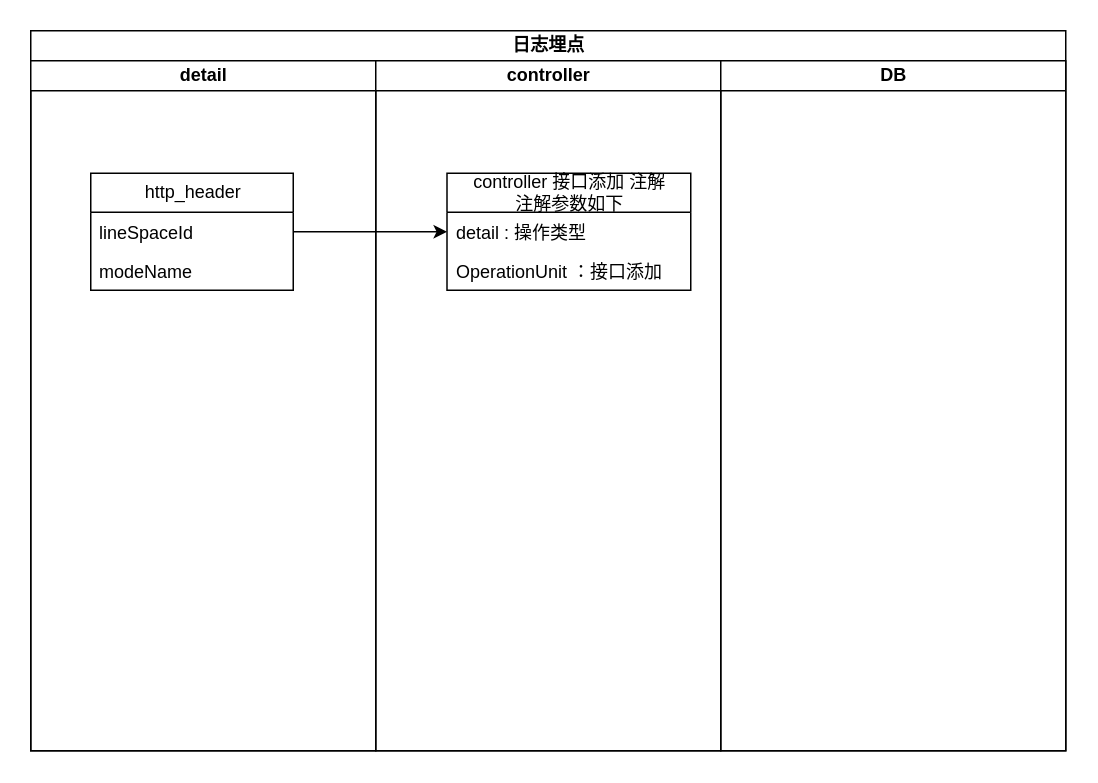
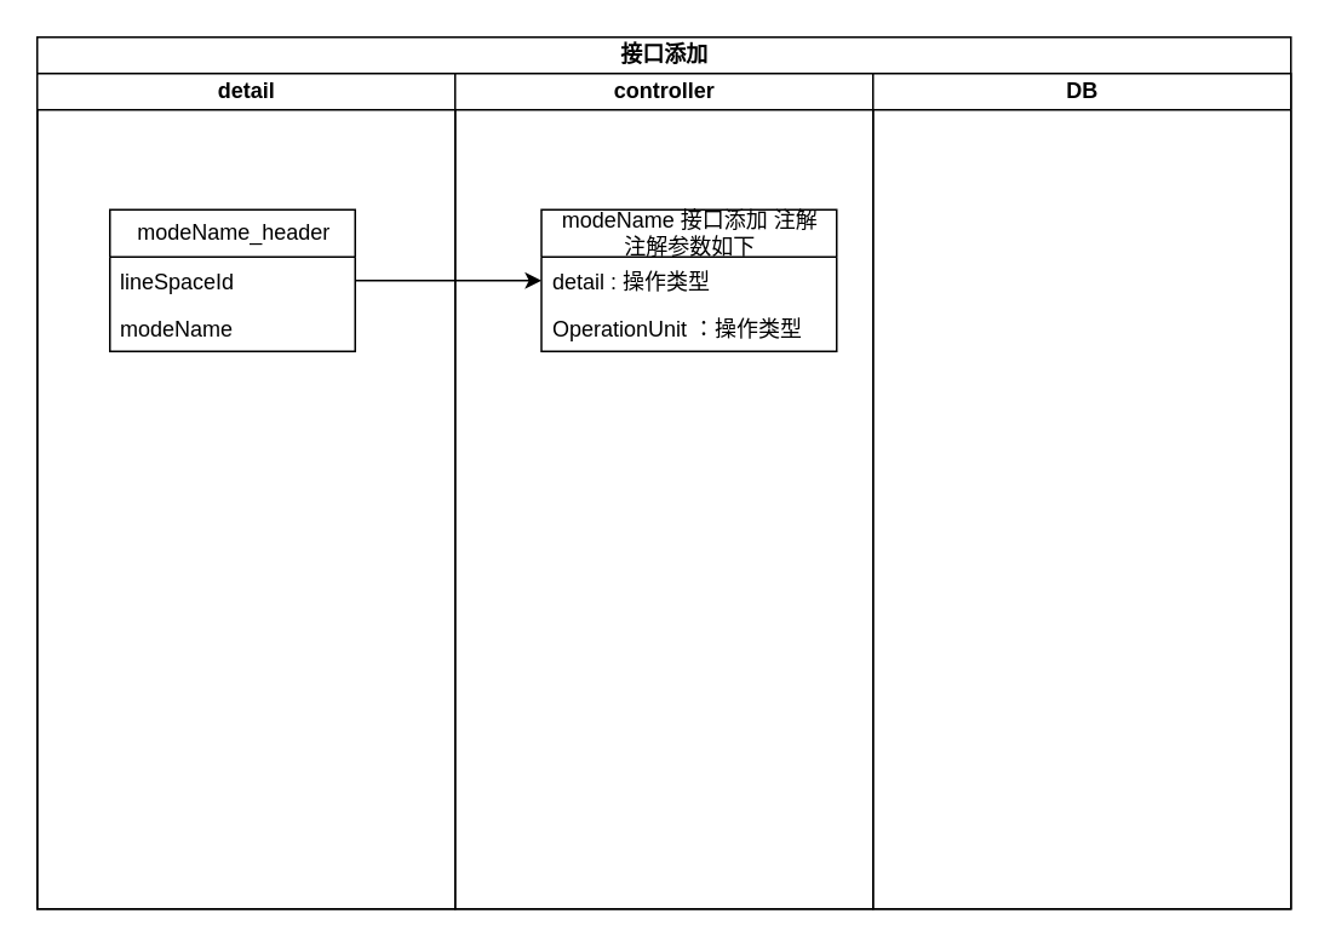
  <mxCell id="0" />
  <mxCell id="1" parent="0" />
- <mxCell id="2" value="日志埋点" style="swimlane;childLayout=stackLayout;resizeParent=1;resizeParentMax=0;startSize=20;html=1;" vertex="1" parent="1"><mxGeometry x="20" y="20" width="690" height="480" as="geometry" /></mxCell>
+ <mxCell id="2" value="接口添加" style="swimlane;childLayout=stackLayout;resizeParent=1;resizeParentMax=0;startSize=20;html=1;" vertex="1" parent="1"><mxGeometry x="20" y="20" width="690" height="480" as="geometry" /></mxCell>
  <mxCell id="3" value="detail" style="swimlane;startSize=20;html=1;" vertex="1" parent="2"><mxGeometry y="20" width="230" height="460" as="geometry" /></mxCell>
- <mxCell id="4" value="http_header" style="swimlane;fontStyle=0;childLayout=stackLayout;horizontal=1;startSize=26;fillColor=none;horizontalStack=0;resizeParent=1;resizeParentMax=0;resizeLast=0;collapsible=1;marginBottom=0;html=1;" vertex="1" parent="3"><mxGeometry x="40" y="75" width="135" height="78" as="geometry" /></mxCell>
+ <mxCell id="4" value="modeName_header" style="swimlane;fontStyle=0;childLayout=stackLayout;horizontal=1;startSize=26;fillColor=none;horizontalStack=0;resizeParent=1;resizeParentMax=0;resizeLast=0;collapsible=1;marginBottom=0;html=1;" vertex="1" parent="3"><mxGeometry x="40" y="75" width="135" height="78" as="geometry" /></mxCell>
  <mxCell id="5" value="lineSpaceId" style="text;strokeColor=none;fillColor=none;align=left;verticalAlign=top;spacingLeft=4;spacingRight=4;overflow=hidden;rotatable=0;points=[[0,0.5],[1,0.5]];portConstraint=eastwest;whiteSpace=wrap;html=1;" vertex="1" parent="4"><mxGeometry y="26" width="135" height="26" as="geometry" /></mxCell>
  <mxCell id="6" value="modeName" style="text;strokeColor=none;fillColor=none;align=left;verticalAlign=top;spacingLeft=4;spacingRight=4;overflow=hidden;rotatable=0;points=[[0,0.5],[1,0.5]];portConstraint=eastwest;whiteSpace=wrap;html=1;" vertex="1" parent="4"><mxGeometry y="52" width="135" height="26" as="geometry" /></mxCell>
  <mxCell id="7" value="controller" style="swimlane;startSize=20;html=1;" vertex="1" parent="2"><mxGeometry x="230" y="20" width="230" height="460" as="geometry" /></mxCell>
- <mxCell id="8" value="controller 接口添加 注解&lt;br&gt;注解参数如下" style="swimlane;fontStyle=0;childLayout=stackLayout;horizontal=1;startSize=26;fillColor=none;horizontalStack=0;resizeParent=1;resizeParentMax=0;resizeLast=0;collapsible=1;marginBottom=0;html=1;" vertex="1" parent="7"><mxGeometry x="47.5" y="75" width="162.5" height="78" as="geometry" /></mxCell>
+ <mxCell id="8" value="modeName 接口添加 注解&lt;br&gt;注解参数如下" style="swimlane;fontStyle=0;childLayout=stackLayout;horizontal=1;startSize=26;fillColor=none;horizontalStack=0;resizeParent=1;resizeParentMax=0;resizeLast=0;collapsible=1;marginBottom=0;html=1;" vertex="1" parent="7"><mxGeometry x="47.5" y="75" width="162.5" height="78" as="geometry" /></mxCell>
  <mxCell id="9" value="detail : 操作类型" style="text;strokeColor=none;fillColor=none;align=left;verticalAlign=top;spacingLeft=4;spacingRight=4;overflow=hidden;rotatable=0;points=[[0,0.5],[1,0.5]];portConstraint=eastwest;whiteSpace=wrap;html=1;" vertex="1" parent="8"><mxGeometry y="26" width="162.5" height="26" as="geometry" /></mxCell>
- <mxCell id="10" value="OperationUnit ：接口添加" style="text;strokeColor=none;fillColor=none;align=left;verticalAlign=top;spacingLeft=4;spacingRight=4;overflow=hidden;rotatable=0;points=[[0,0.5],[1,0.5]];portConstraint=eastwest;whiteSpace=wrap;html=1;" vertex="1" parent="8"><mxGeometry y="52" width="162.5" height="26" as="geometry" /></mxCell>
+ <mxCell id="10" value="OperationUnit ：操作类型" style="text;strokeColor=none;fillColor=none;align=left;verticalAlign=top;spacingLeft=4;spacingRight=4;overflow=hidden;rotatable=0;points=[[0,0.5],[1,0.5]];portConstraint=eastwest;whiteSpace=wrap;html=1;" vertex="1" parent="8"><mxGeometry y="52" width="162.5" height="26" as="geometry" /></mxCell>
  <mxCell id="11" value="DB" style="swimlane;startSize=20;html=1;" vertex="1" parent="2"><mxGeometry x="460" y="20" width="230" height="460" as="geometry" /></mxCell>
  <mxCell id="12" style="edgeStyle=orthogonalEdgeStyle;rounded=0;orthogonalLoop=1;jettySize=auto;html=1;exitX=1;exitY=0.5;exitDx=0;exitDy=0;entryX=0;entryY=0.5;entryDx=0;entryDy=0;" edge="1" parent="2" source="5"><mxGeometry relative="1" as="geometry"><mxPoint x="277.5" y="134.0" as="targetPoint" /></mxGeometry></mxCell>
